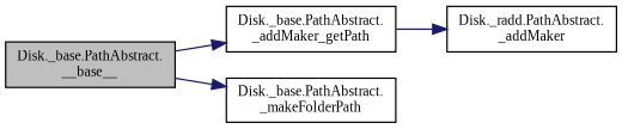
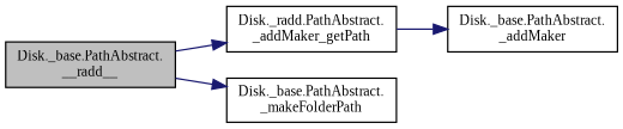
  digraph {
    fontname="Liberation Serif"
    rankdir=LR
    node [color=black fontname="Liberation Serif" fontsize=10 shape=record]
    edge [color=midnightblue fontname="Liberation Serif" fontsize=10 labelfontname=Helvetica labelfontsize=10 style=solid]
-   n1 [fillcolor=grey75 fontcolor=black height=0.2 label="Disk._base.PathAbstract.\l__base__" style=filled width=0.4]
-   n2 [height=0.2 label="Disk._base.PathAbstract.\l_addMaker_getPath" width=0.4]
+   n1 [fillcolor=grey75 fontcolor=black height=0.2 label="Disk._base.PathAbstract.\l__radd__" style=filled width=0.4]
+   n2 [height=0.2 label="Disk._radd.PathAbstract.\l_addMaker_getPath" width=0.4]
    n3 [height=0.2 label="Disk._base.PathAbstract.\l_makeFolderPath" width=0.4]
-   n4 [height=0.2 label="Disk._radd.PathAbstract.\l_addMaker" width=0.4]
+   n4 [height=0.2 label="Disk._base.PathAbstract.\l_addMaker" width=0.4]
    n1 -> n2
    n1 -> n3
    n2 -> n4
  }
